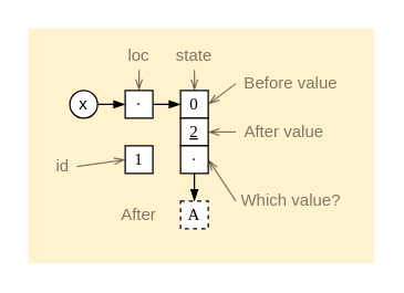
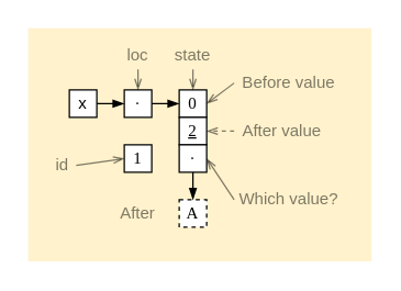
  <mxCell id="0" />
  <mxCell id="1" parent="0" />
  <mxCell id="2" value="" style="rounded=0;whiteSpace=wrap;html=1;fillColor=#fff2cc;strokeColor=none;" parent="1" vertex="1"><mxGeometry x="20" y="20" width="250" height="170" as="geometry" /></mxCell>
  <mxCell id="3" value="0" style="rounded=0;whiteSpace=wrap;html=1;fontFamily=Verdana;" parent="1" vertex="1"><mxGeometry x="130" y="65" width="20" height="20" as="geometry" /></mxCell>
  <mxCell id="4" value="&lt;u&gt;2&lt;/u&gt;" style="rounded=0;whiteSpace=wrap;html=1;fontFamily=Verdana;" parent="1" vertex="1"><mxGeometry x="130" y="85" width="20" height="20" as="geometry" /></mxCell>
- <mxCell id="5" value="x" style="ellipse;whiteSpace=wrap;html=1;aspect=fixed;" parent="1" vertex="1"><mxGeometry x="50" y="65" width="20" height="20" as="geometry" /></mxCell>
+ <mxCell id="5" value="x" style="whiteSpace=wrap;html=1;aspect=fixed;rounded=0;" parent="1" vertex="1"><mxGeometry x="50" y="65" width="20" height="20" as="geometry" /></mxCell>
  <mxCell id="6" value="·" style="rounded=0;whiteSpace=wrap;html=1;fontFamily=Verdana;strokeColor=#000000;" parent="1" vertex="1"><mxGeometry x="90" y="65" width="20" height="20" as="geometry" /></mxCell>
  <mxCell id="7" value="1" style="rounded=0;whiteSpace=wrap;html=1;fontFamily=Verdana;" parent="1" vertex="1"><mxGeometry x="90" y="105" width="20" height="20" as="geometry" /></mxCell>
  <mxCell id="8" value="" style="endArrow=blockThin;html=1;exitX=1;exitY=0.5;exitDx=0;exitDy=0;entryX=0;entryY=0.5;entryDx=0;entryDy=0;rounded=0;endFill=1;" parent="1" source="5" target="6" edge="1"><mxGeometry width="50" height="50" relative="1" as="geometry"><mxPoint x="190" y="275" as="sourcePoint" /><mxPoint x="240" y="225" as="targetPoint" /></mxGeometry></mxCell>
  <mxCell id="9" value="" style="endArrow=blockThin;html=1;rounded=0;entryX=0;entryY=0.5;entryDx=0;entryDy=0;endFill=1;" parent="1" source="6" target="3" edge="1"><mxGeometry width="50" height="50" relative="1" as="geometry"><mxPoint x="80" y="85" as="sourcePoint" /><mxPoint x="100" y="85" as="targetPoint" /></mxGeometry></mxCell>
  <mxCell id="10" value="·" style="rounded=0;whiteSpace=wrap;html=1;fontFamily=Verdana;strokeColor=#000000;" parent="1" vertex="1"><mxGeometry x="130" y="105" width="20" height="20" as="geometry" /></mxCell>
  <mxCell id="11" value="id" style="text;html=1;strokeColor=none;fillColor=none;align=center;verticalAlign=middle;whiteSpace=wrap;rounded=0;fillOpacity=75;strokeOpacity=75;textOpacity=50;" parent="1" vertex="1"><mxGeometry x="35" y="110" width="20" height="20" as="geometry" /></mxCell>
  <mxCell id="12" value="" style="endArrow=openThin;html=1;rounded=0;entryX=0;entryY=0.5;entryDx=0;entryDy=0;exitX=1;exitY=0.5;exitDx=0;exitDy=0;endFill=0;strokeOpacity=50;fillOpacity=100;" parent="1" source="11" target="7" edge="1"><mxGeometry width="50" height="50" relative="1" as="geometry"><mxPoint x="240" y="240" as="sourcePoint" /><mxPoint x="290" y="190" as="targetPoint" /></mxGeometry></mxCell>
  <mxCell id="13" value="Before value" style="text;html=1;strokeColor=none;fillColor=none;align=center;verticalAlign=middle;whiteSpace=wrap;rounded=0;textOpacity=50;" parent="1" vertex="1"><mxGeometry x="170" y="50" width="80" height="20" as="geometry" /></mxCell>
  <mxCell id="14" value="After value" style="text;html=1;strokeColor=none;fillColor=none;align=center;verticalAlign=middle;whiteSpace=wrap;rounded=0;textOpacity=50;" parent="1" vertex="1"><mxGeometry x="170" y="85" width="70" height="20" as="geometry" /></mxCell>
  <mxCell id="15" value="Which value?" style="text;html=1;strokeColor=none;fillColor=none;align=center;verticalAlign=middle;whiteSpace=wrap;rounded=0;textOpacity=50;" parent="1" vertex="1"><mxGeometry x="170" y="135" width="80" height="20" as="geometry" /></mxCell>
- <mxCell id="16" value="" style="endArrow=openThin;html=1;rounded=0;entryX=1;entryY=0.5;entryDx=0;entryDy=0;exitX=0;exitY=0.5;exitDx=0;exitDy=0;endFill=0;strokeOpacity=50;" parent="1" source="14" target="4" edge="1"><mxGeometry width="50" height="50" relative="1" as="geometry"><mxPoint x="80" y="130" as="sourcePoint" /><mxPoint x="100" y="115" as="targetPoint" /></mxGeometry></mxCell>
+ <mxCell id="16" value="" style="endArrow=openThin;html=1;rounded=0;entryX=1;entryY=0.5;entryDx=0;entryDy=0;exitX=0;exitY=0.5;exitDx=0;exitDy=0;endFill=0;strokeOpacity=50;dashed=1;" parent="1" source="14" target="4" edge="1"><mxGeometry width="50" height="50" relative="1" as="geometry"><mxPoint x="80" y="130" as="sourcePoint" /><mxPoint x="100" y="115" as="targetPoint" /></mxGeometry></mxCell>
  <mxCell id="17" value="" style="endArrow=openThin;html=1;rounded=0;entryX=1;entryY=0.5;entryDx=0;entryDy=0;exitX=0;exitY=0.5;exitDx=0;exitDy=0;endFill=0;strokeOpacity=50;" parent="1" source="15" target="10" edge="1"><mxGeometry width="50" height="50" relative="1" as="geometry"><mxPoint x="90" y="140" as="sourcePoint" /><mxPoint x="110" y="125" as="targetPoint" /></mxGeometry></mxCell>
  <mxCell id="18" value="" style="endArrow=openThin;html=1;rounded=0;entryX=1;entryY=0.5;entryDx=0;entryDy=0;exitX=0;exitY=0.5;exitDx=0;exitDy=0;endFill=0;strokeOpacity=50;" parent="1" source="13" target="3" edge="1"><mxGeometry width="50" height="50" relative="1" as="geometry"><mxPoint x="100" y="150" as="sourcePoint" /><mxPoint x="120" y="135" as="targetPoint" /></mxGeometry></mxCell>
  <mxCell id="19" value="loc" style="text;html=1;strokeColor=none;fillColor=none;align=center;verticalAlign=middle;whiteSpace=wrap;rounded=0;textOpacity=50;" parent="1" vertex="1"><mxGeometry x="80" y="30" width="40" height="20" as="geometry" /></mxCell>
  <mxCell id="20" value="" style="endArrow=openThin;html=1;rounded=0;entryX=0.5;entryY=0;entryDx=0;entryDy=0;exitX=0.5;exitY=1;exitDx=0;exitDy=0;endFill=0;strokeOpacity=50;" parent="1" source="19" target="6" edge="1"><mxGeometry width="50" height="50" relative="1" as="geometry"><mxPoint x="80" y="115" as="sourcePoint" /><mxPoint x="100" y="105" as="targetPoint" /></mxGeometry></mxCell>
  <mxCell id="21" value="state" style="text;html=1;strokeColor=none;fillColor=none;align=center;verticalAlign=middle;whiteSpace=wrap;rounded=0;textOpacity=50;" parent="1" vertex="1"><mxGeometry x="120" y="30" width="40" height="20" as="geometry" /></mxCell>
  <mxCell id="22" value="" style="endArrow=openThin;html=1;rounded=0;entryX=0.5;entryY=0;entryDx=0;entryDy=0;exitX=0.5;exitY=1;exitDx=0;exitDy=0;endFill=0;strokeOpacity=50;" parent="1" source="21" target="3" edge="1"><mxGeometry width="50" height="50" relative="1" as="geometry"><mxPoint x="110" y="60" as="sourcePoint" /><mxPoint x="110" y="75" as="targetPoint" /></mxGeometry></mxCell>
  <mxCell id="23" value="A" style="rounded=0;whiteSpace=wrap;html=1;fontFamily=Verdana;strokeColor=#000000;dashed=1;" parent="1" vertex="1"><mxGeometry x="130" y="145" width="20" height="20" as="geometry" /></mxCell>
  <mxCell id="24" value="" style="endArrow=blockThin;html=1;rounded=0;entryX=0.5;entryY=0;entryDx=0;entryDy=0;endFill=1;exitX=0.5;exitY=1;exitDx=0;exitDy=0;" parent="1" source="10" target="23" edge="1"><mxGeometry width="50" height="50" relative="1" as="geometry"><mxPoint x="120" y="85" as="sourcePoint" /><mxPoint x="140" y="85" as="targetPoint" /></mxGeometry></mxCell>
  <mxCell id="25" value="After" style="text;html=1;strokeColor=none;fillColor=none;align=center;verticalAlign=middle;whiteSpace=wrap;rounded=0;textOpacity=50;" parent="1" vertex="1"><mxGeometry x="80" y="145" width="40" height="20" as="geometry" /></mxCell>
